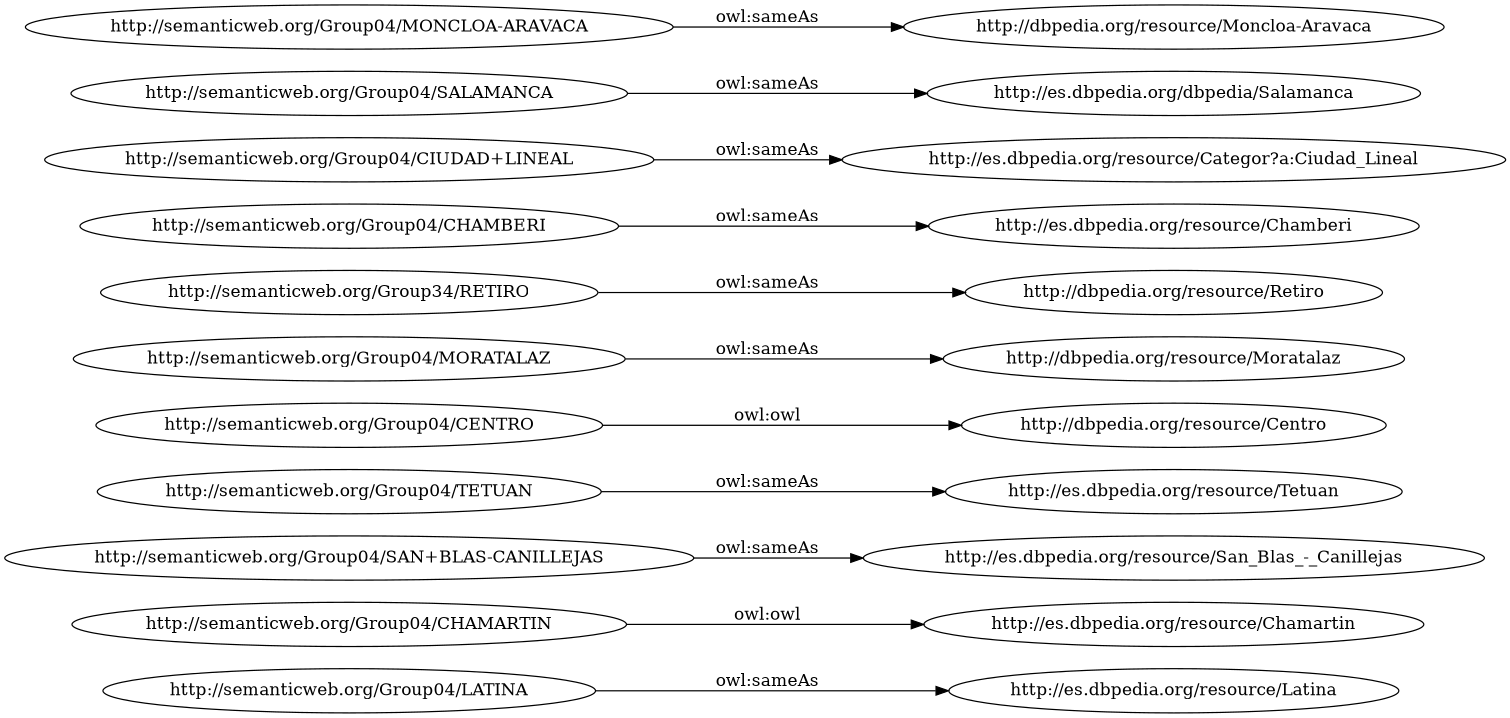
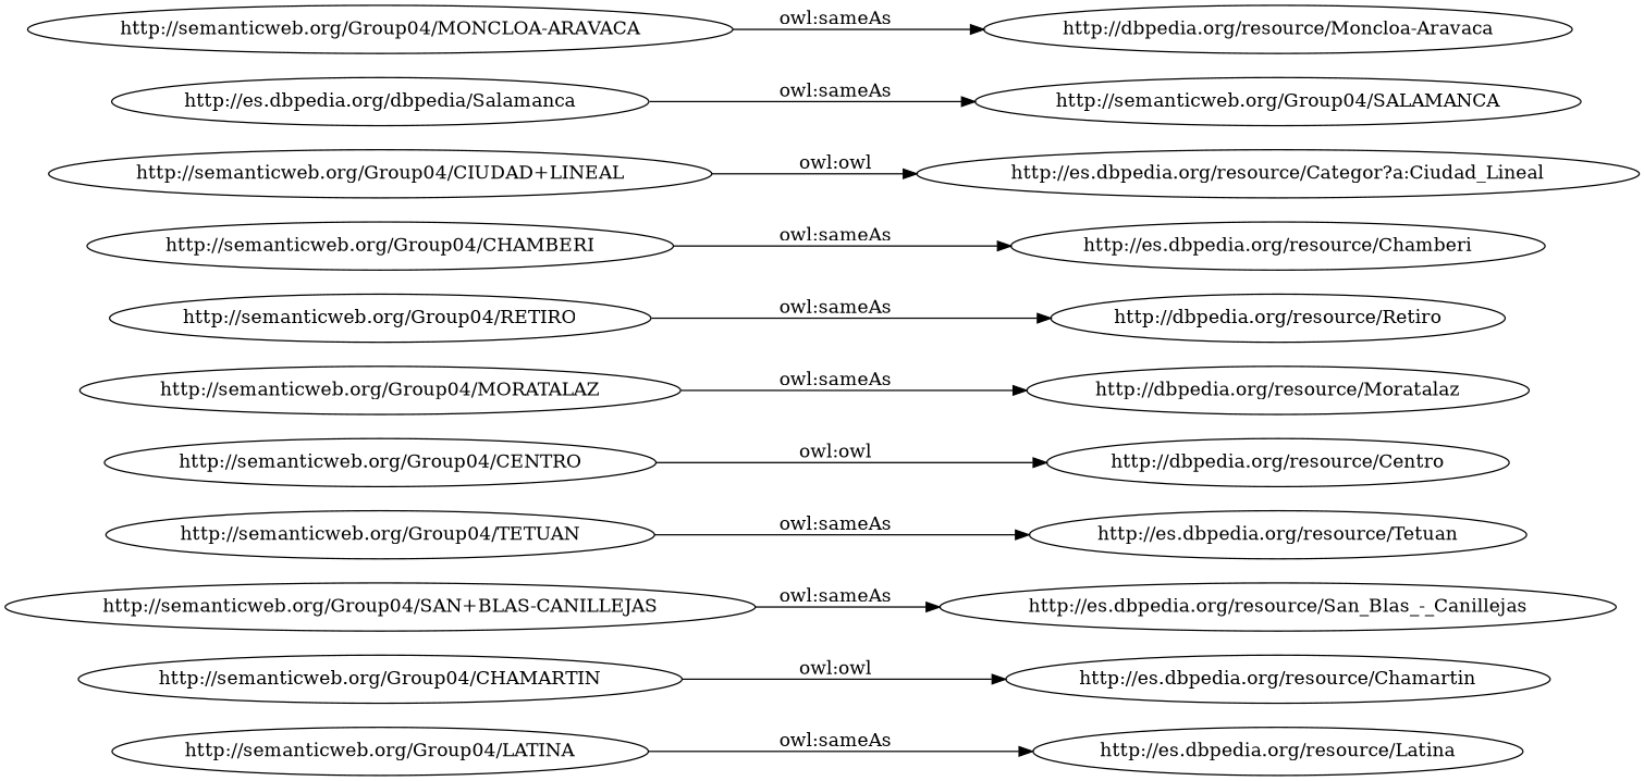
  digraph {
    rankdir=LR
    "http://semanticweb.org/Group04/LATINA"
    "http://es.dbpedia.org/resource/Latina"
    "http://semanticweb.org/Group04/CHAMARTIN"
    "http://es.dbpedia.org/resource/Chamartin"
    "http://semanticweb.org/Group04/SAN+BLAS-CANILLEJAS"
    "http://es.dbpedia.org/resource/San_Blas_-_Canillejas"
    "http://semanticweb.org/Group04/TETUAN"
    "http://es.dbpedia.org/resource/Tetuan"
    "http://semanticweb.org/Group04/CENTRO"
    "http://dbpedia.org/resource/Centro"
    "http://semanticweb.org/Group04/MORATALAZ"
    "http://dbpedia.org/resource/Moratalaz"
-   "http://semanticweb.org/Group04/RETIRO" [label="http://semanticweb.org/Group34/RETIRO"]
+   "http://semanticweb.org/Group04/RETIRO"
    "http://dbpedia.org/resource/Retiro"
    "http://semanticweb.org/Group04/CHAMBERI"
    "http://es.dbpedia.org/resource/Chamberi"
    "http://semanticweb.org/Group04/CIUDAD+LINEAL"
    "http://es.dbpedia.org/resource/Categor?a:Ciudad_Lineal"
    n19 [label="http://es.dbpedia.org/dbpedia/Salamanca"]
    "http://semanticweb.org/Group04/SALAMANCA"
    "http://semanticweb.org/Group04/MONCLOA-ARAVACA"
    "http://dbpedia.org/resource/Moncloa-Aravaca"
    "http://semanticweb.org/Group04/LATINA" -> "http://es.dbpedia.org/resource/Latina" [label="owl:sameAs"]
    "http://semanticweb.org/Group04/CHAMARTIN" -> "http://es.dbpedia.org/resource/Chamartin" [label="owl:owl"]
    "http://semanticweb.org/Group04/SAN+BLAS-CANILLEJAS" -> "http://es.dbpedia.org/resource/San_Blas_-_Canillejas" [label="owl:sameAs"]
    "http://semanticweb.org/Group04/TETUAN" -> "http://es.dbpedia.org/resource/Tetuan" [label="owl:sameAs"]
    "http://semanticweb.org/Group04/CENTRO" -> "http://dbpedia.org/resource/Centro" [label="owl:owl"]
    "http://semanticweb.org/Group04/MORATALAZ" -> "http://dbpedia.org/resource/Moratalaz" [label="owl:sameAs"]
    "http://semanticweb.org/Group04/RETIRO" -> "http://dbpedia.org/resource/Retiro" [label="owl:sameAs"]
    "http://semanticweb.org/Group04/CHAMBERI" -> "http://es.dbpedia.org/resource/Chamberi" [label="owl:sameAs"]
-   "http://semanticweb.org/Group04/CIUDAD+LINEAL" -> "http://es.dbpedia.org/resource/Categor?a:Ciudad_Lineal" [label="owl:sameAs"]
-   "http://semanticweb.org/Group04/SALAMANCA" -> n19 [label="owl:sameAs"]
+   "http://semanticweb.org/Group04/CIUDAD+LINEAL" -> "http://es.dbpedia.org/resource/Categor?a:Ciudad_Lineal" [label="owl:owl"]
+   n19 -> "http://semanticweb.org/Group04/SALAMANCA" [label="owl:sameAs"]
    "http://semanticweb.org/Group04/MONCLOA-ARAVACA" -> "http://dbpedia.org/resource/Moncloa-Aravaca" [label="owl:sameAs"]
  }
